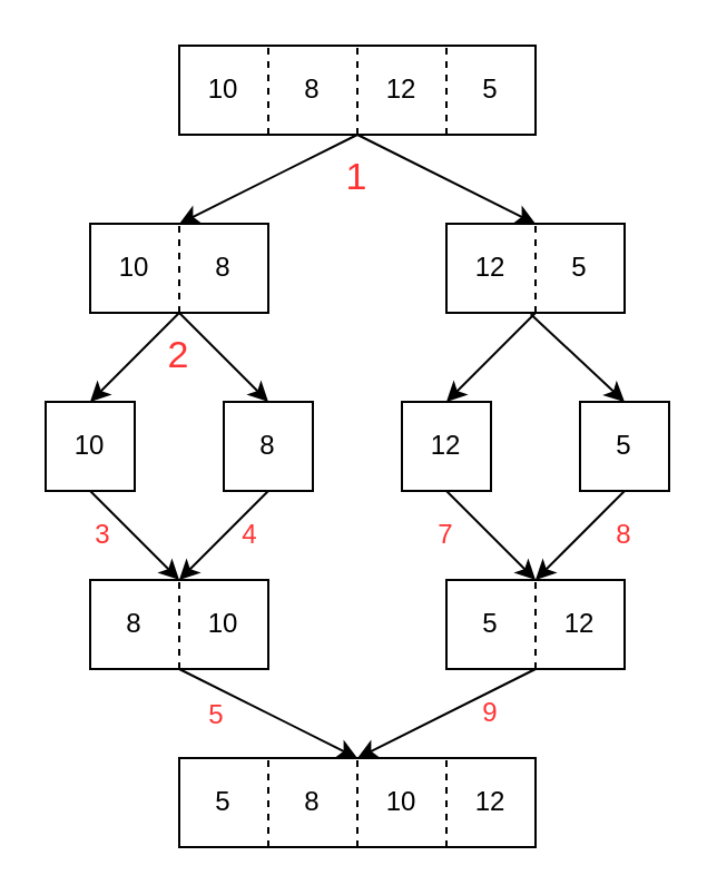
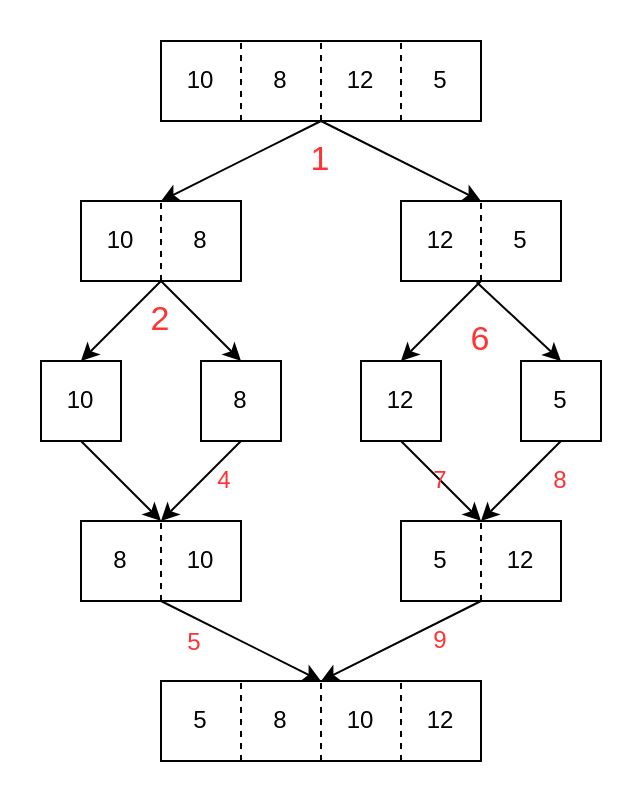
  <mxCell id="0" />
  <mxCell id="1" parent="0" />
  <mxCell id="2" value="" style="rounded=0;whiteSpace=wrap;html=1;" vertex="1" parent="1"><mxGeometry x="80" y="20" width="160" height="40" as="geometry" /></mxCell>
  <mxCell id="3" value="" style="endArrow=none;dashed=1;html=1;entryX=0.25;entryY=0;entryDx=0;entryDy=0;" edge="1" parent="1" target="2"><mxGeometry width="50" height="50" relative="1" as="geometry"><mxPoint x="120" y="60" as="sourcePoint" /><mxPoint x="60" y="60" as="targetPoint" /><Array as="points"><mxPoint x="120" y="60" /></Array></mxGeometry></mxCell>
  <mxCell id="4" value="" style="endArrow=none;dashed=1;html=1;entryX=0.5;entryY=0;entryDx=0;entryDy=0;exitX=0.5;exitY=1;exitDx=0;exitDy=0;" edge="1" parent="1" source="2" target="2"><mxGeometry width="50" height="50" relative="1" as="geometry"><mxPoint x="130" y="70" as="sourcePoint" /><mxPoint x="130" y="30" as="targetPoint" /><Array as="points" /></mxGeometry></mxCell>
  <mxCell id="5" value="" style="endArrow=none;dashed=1;html=1;entryX=0.75;entryY=0;entryDx=0;entryDy=0;exitX=0.75;exitY=1;exitDx=0;exitDy=0;" edge="1" parent="1" source="2" target="2"><mxGeometry width="50" height="50" relative="1" as="geometry"><mxPoint x="170" y="70" as="sourcePoint" /><mxPoint x="170" y="30" as="targetPoint" /><Array as="points" /></mxGeometry></mxCell>
  <mxCell id="6" value="" style="rounded=0;whiteSpace=wrap;html=1;" vertex="1" parent="1"><mxGeometry x="40" y="100" width="80" height="40" as="geometry" /></mxCell>
  <mxCell id="7" value="" style="endArrow=none;dashed=1;html=1;entryX=0.5;entryY=0;entryDx=0;entryDy=0;exitX=0.5;exitY=1;exitDx=0;exitDy=0;" edge="1" parent="1" source="6" target="6"><mxGeometry width="50" height="50" relative="1" as="geometry"><mxPoint x="200" y="170" as="sourcePoint" /><mxPoint x="250" y="120" as="targetPoint" /></mxGeometry></mxCell>
  <mxCell id="8" value="" style="rounded=0;whiteSpace=wrap;html=1;" vertex="1" parent="1"><mxGeometry x="200" y="100" width="80" height="40" as="geometry" /></mxCell>
  <mxCell id="9" value="" style="endArrow=none;dashed=1;html=1;entryX=0.5;entryY=0;entryDx=0;entryDy=0;exitX=0.5;exitY=1;exitDx=0;exitDy=0;" edge="1" parent="1" source="8" target="8"><mxGeometry width="50" height="50" relative="1" as="geometry"><mxPoint x="360" y="170" as="sourcePoint" /><mxPoint x="410" y="120" as="targetPoint" /></mxGeometry></mxCell>
  <mxCell id="10" value="" style="rounded=0;whiteSpace=wrap;html=1;" vertex="1" parent="1"><mxGeometry x="100" y="180" width="40" height="40" as="geometry" /></mxCell>
  <mxCell id="11" value="" style="rounded=0;whiteSpace=wrap;html=1;" vertex="1" parent="1"><mxGeometry x="20" y="180" width="40" height="40" as="geometry" /></mxCell>
  <mxCell id="12" value="" style="rounded=0;whiteSpace=wrap;html=1;" vertex="1" parent="1"><mxGeometry x="260" y="180" width="40" height="40" as="geometry" /></mxCell>
  <mxCell id="13" value="" style="rounded=0;whiteSpace=wrap;html=1;" vertex="1" parent="1"><mxGeometry x="180" y="180" width="40" height="40" as="geometry" /></mxCell>
  <mxCell id="14" value="10" style="text;html=1;strokeColor=none;fillColor=none;align=center;verticalAlign=middle;whiteSpace=wrap;rounded=0;" vertex="1" parent="1"><mxGeometry x="80" y="30" width="40" height="20" as="geometry" /></mxCell>
  <mxCell id="15" value="8" style="text;html=1;strokeColor=none;fillColor=none;align=center;verticalAlign=middle;whiteSpace=wrap;rounded=0;" vertex="1" parent="1"><mxGeometry x="120" y="30" width="40" height="20" as="geometry" /></mxCell>
  <mxCell id="16" value="12" style="text;html=1;strokeColor=none;fillColor=none;align=center;verticalAlign=middle;whiteSpace=wrap;rounded=0;" vertex="1" parent="1"><mxGeometry x="160" y="30" width="40" height="20" as="geometry" /></mxCell>
  <mxCell id="17" value="5" style="text;html=1;strokeColor=none;fillColor=none;align=center;verticalAlign=middle;whiteSpace=wrap;rounded=0;" vertex="1" parent="1"><mxGeometry x="200" y="30" width="40" height="20" as="geometry" /></mxCell>
  <mxCell id="18" value="" style="rounded=0;whiteSpace=wrap;html=1;" vertex="1" parent="1"><mxGeometry x="40" y="260" width="80" height="40" as="geometry" /></mxCell>
  <mxCell id="19" value="" style="endArrow=none;dashed=1;html=1;entryX=0.5;entryY=0;entryDx=0;entryDy=0;exitX=0.5;exitY=1;exitDx=0;exitDy=0;" edge="1" parent="1" source="18" target="18"><mxGeometry width="50" height="50" relative="1" as="geometry"><mxPoint x="200" y="330" as="sourcePoint" /><mxPoint x="250" y="280" as="targetPoint" /></mxGeometry></mxCell>
  <mxCell id="20" value="" style="rounded=0;whiteSpace=wrap;html=1;" vertex="1" parent="1"><mxGeometry x="200" y="260" width="80" height="40" as="geometry" /></mxCell>
  <mxCell id="21" value="" style="endArrow=none;dashed=1;html=1;entryX=0.5;entryY=0;entryDx=0;entryDy=0;exitX=0.5;exitY=1;exitDx=0;exitDy=0;" edge="1" parent="1" source="20" target="20"><mxGeometry width="50" height="50" relative="1" as="geometry"><mxPoint x="360" y="330" as="sourcePoint" /><mxPoint x="410" y="280" as="targetPoint" /></mxGeometry></mxCell>
  <mxCell id="22" value="" style="rounded=0;whiteSpace=wrap;html=1;" vertex="1" parent="1"><mxGeometry x="80" y="340" width="160" height="40" as="geometry" /></mxCell>
  <mxCell id="23" value="" style="endArrow=none;dashed=1;html=1;entryX=0.25;entryY=0;entryDx=0;entryDy=0;" edge="1" parent="1" target="22"><mxGeometry width="50" height="50" relative="1" as="geometry"><mxPoint x="120" y="380" as="sourcePoint" /><mxPoint x="60" y="380" as="targetPoint" /><Array as="points"><mxPoint x="120" y="380" /></Array></mxGeometry></mxCell>
  <mxCell id="24" value="" style="endArrow=none;dashed=1;html=1;entryX=0.5;entryY=0;entryDx=0;entryDy=0;exitX=0.5;exitY=1;exitDx=0;exitDy=0;" edge="1" parent="1" source="22" target="22"><mxGeometry width="50" height="50" relative="1" as="geometry"><mxPoint x="130" y="390" as="sourcePoint" /><mxPoint x="130" y="350" as="targetPoint" /><Array as="points" /></mxGeometry></mxCell>
  <mxCell id="25" value="" style="endArrow=none;dashed=1;html=1;entryX=0.75;entryY=0;entryDx=0;entryDy=0;exitX=0.75;exitY=1;exitDx=0;exitDy=0;" edge="1" parent="1" source="22" target="22"><mxGeometry width="50" height="50" relative="1" as="geometry"><mxPoint x="170" y="390" as="sourcePoint" /><mxPoint x="170" y="350" as="targetPoint" /><Array as="points" /></mxGeometry></mxCell>
  <mxCell id="26" value="5" style="text;html=1;strokeColor=none;fillColor=none;align=center;verticalAlign=middle;whiteSpace=wrap;rounded=0;" vertex="1" parent="1"><mxGeometry x="80" y="350" width="40" height="20" as="geometry" /></mxCell>
  <mxCell id="27" value="8" style="text;html=1;strokeColor=none;fillColor=none;align=center;verticalAlign=middle;whiteSpace=wrap;rounded=0;" vertex="1" parent="1"><mxGeometry x="120" y="350" width="40" height="20" as="geometry" /></mxCell>
  <mxCell id="28" value="10" style="text;html=1;strokeColor=none;fillColor=none;align=center;verticalAlign=middle;whiteSpace=wrap;rounded=0;" vertex="1" parent="1"><mxGeometry x="160" y="350" width="40" height="20" as="geometry" /></mxCell>
  <mxCell id="29" value="12" style="text;html=1;strokeColor=none;fillColor=none;align=center;verticalAlign=middle;whiteSpace=wrap;rounded=0;" vertex="1" parent="1"><mxGeometry x="200" y="350" width="40" height="20" as="geometry" /></mxCell>
  <mxCell id="30" value="10" style="text;html=1;strokeColor=none;fillColor=none;align=center;verticalAlign=middle;whiteSpace=wrap;rounded=0;" vertex="1" parent="1"><mxGeometry x="40" y="110" width="40" height="20" as="geometry" /></mxCell>
  <mxCell id="31" value="8" style="text;html=1;strokeColor=none;fillColor=none;align=center;verticalAlign=middle;whiteSpace=wrap;rounded=0;" vertex="1" parent="1"><mxGeometry x="80" y="110" width="40" height="20" as="geometry" /></mxCell>
  <mxCell id="32" value="12" style="text;html=1;strokeColor=none;fillColor=none;align=center;verticalAlign=middle;whiteSpace=wrap;rounded=0;" vertex="1" parent="1"><mxGeometry x="200" y="110" width="40" height="20" as="geometry" /></mxCell>
  <mxCell id="33" value="5" style="text;html=1;strokeColor=none;fillColor=none;align=center;verticalAlign=middle;whiteSpace=wrap;rounded=0;" vertex="1" parent="1"><mxGeometry x="240" y="110" width="40" height="20" as="geometry" /></mxCell>
  <mxCell id="34" value="10" style="text;html=1;strokeColor=none;fillColor=none;align=center;verticalAlign=middle;whiteSpace=wrap;rounded=0;" vertex="1" parent="1"><mxGeometry x="20" y="190" width="40" height="20" as="geometry" /></mxCell>
  <mxCell id="35" value="8" style="text;html=1;strokeColor=none;fillColor=none;align=center;verticalAlign=middle;whiteSpace=wrap;rounded=0;" vertex="1" parent="1"><mxGeometry x="100" y="190" width="40" height="20" as="geometry" /></mxCell>
  <mxCell id="36" value="12" style="text;html=1;strokeColor=none;fillColor=none;align=center;verticalAlign=middle;whiteSpace=wrap;rounded=0;" vertex="1" parent="1"><mxGeometry x="180" y="190" width="40" height="20" as="geometry" /></mxCell>
  <mxCell id="37" value="5" style="text;html=1;strokeColor=none;fillColor=none;align=center;verticalAlign=middle;whiteSpace=wrap;rounded=0;" vertex="1" parent="1"><mxGeometry x="260" y="190" width="40" height="20" as="geometry" /></mxCell>
  <mxCell id="38" value="8" style="text;html=1;strokeColor=none;fillColor=none;align=center;verticalAlign=middle;whiteSpace=wrap;rounded=0;" vertex="1" parent="1"><mxGeometry x="40" y="270" width="40" height="20" as="geometry" /></mxCell>
  <mxCell id="39" value="10" style="text;html=1;strokeColor=none;fillColor=none;align=center;verticalAlign=middle;whiteSpace=wrap;rounded=0;" vertex="1" parent="1"><mxGeometry x="80" y="270" width="40" height="20" as="geometry" /></mxCell>
  <mxCell id="40" value="12" style="text;html=1;strokeColor=none;fillColor=none;align=center;verticalAlign=middle;whiteSpace=wrap;rounded=0;" vertex="1" parent="1"><mxGeometry x="240" y="270" width="40" height="20" as="geometry" /></mxCell>
  <mxCell id="41" value="5" style="text;html=1;strokeColor=none;fillColor=none;align=center;verticalAlign=middle;whiteSpace=wrap;rounded=0;" vertex="1" parent="1"><mxGeometry x="200" y="270" width="40" height="20" as="geometry" /></mxCell>
  <mxCell id="42" value="" style="endArrow=classic;html=1;entryX=0.5;entryY=0;entryDx=0;entryDy=0;" edge="1" parent="1" target="6"><mxGeometry width="50" height="50" relative="1" as="geometry"><mxPoint x="160" y="60" as="sourcePoint" /><mxPoint x="210" y="90" as="targetPoint" /></mxGeometry></mxCell>
  <mxCell id="43" value="" style="endArrow=classic;html=1;exitX=0.5;exitY=1;exitDx=0;exitDy=0;" edge="1" parent="1" source="2"><mxGeometry width="50" height="50" relative="1" as="geometry"><mxPoint x="160" y="140" as="sourcePoint" /><mxPoint x="240" y="100" as="targetPoint" /></mxGeometry></mxCell>
  <mxCell id="44" value="" style="endArrow=classic;html=1;entryX=0.5;entryY=0;entryDx=0;entryDy=0;" edge="1" parent="1" target="11"><mxGeometry width="50" height="50" relative="1" as="geometry"><mxPoint x="80" y="140" as="sourcePoint" /><mxPoint x="210" y="110" as="targetPoint" /></mxGeometry></mxCell>
  <mxCell id="45" value="" style="endArrow=classic;html=1;entryX=0.5;entryY=0;entryDx=0;entryDy=0;exitX=0.5;exitY=1;exitDx=0;exitDy=0;" edge="1" parent="1" source="6" target="10"><mxGeometry width="50" height="50" relative="1" as="geometry"><mxPoint x="90" y="150" as="sourcePoint" /><mxPoint x="50" y="190" as="targetPoint" /></mxGeometry></mxCell>
  <mxCell id="46" value="" style="endArrow=classic;html=1;entryX=0.5;entryY=0;entryDx=0;entryDy=0;exitX=0.5;exitY=1;exitDx=0;exitDy=0;" edge="1" parent="1" source="8" target="13"><mxGeometry width="50" height="50" relative="1" as="geometry"><mxPoint x="90" y="150" as="sourcePoint" /><mxPoint x="50" y="190" as="targetPoint" /></mxGeometry></mxCell>
  <mxCell id="47" value="" style="endArrow=classic;html=1;entryX=0.5;entryY=0;entryDx=0;entryDy=0;exitX=0.473;exitY=1.015;exitDx=0;exitDy=0;exitPerimeter=0;" edge="1" parent="1" source="8" target="12"><mxGeometry width="50" height="50" relative="1" as="geometry"><mxPoint x="90" y="150" as="sourcePoint" /><mxPoint x="130" y="190" as="targetPoint" /></mxGeometry></mxCell>
  <mxCell id="48" value="" style="endArrow=classic;html=1;exitX=0.5;exitY=1;exitDx=0;exitDy=0;" edge="1" parent="1" source="11"><mxGeometry width="50" height="50" relative="1" as="geometry"><mxPoint x="160" y="280" as="sourcePoint" /><mxPoint x="80" y="260" as="targetPoint" /></mxGeometry></mxCell>
  <mxCell id="49" value="" style="endArrow=classic;html=1;exitX=0.5;exitY=1;exitDx=0;exitDy=0;entryX=0.5;entryY=0;entryDx=0;entryDy=0;" edge="1" parent="1" source="10" target="18"><mxGeometry width="50" height="50" relative="1" as="geometry"><mxPoint x="160" y="280" as="sourcePoint" /><mxPoint x="210" y="230" as="targetPoint" /></mxGeometry></mxCell>
  <mxCell id="50" value="" style="endArrow=classic;html=1;exitX=0.5;exitY=1;exitDx=0;exitDy=0;" edge="1" parent="1" source="13"><mxGeometry width="50" height="50" relative="1" as="geometry"><mxPoint x="160" y="280" as="sourcePoint" /><mxPoint x="240" y="260" as="targetPoint" /></mxGeometry></mxCell>
  <mxCell id="51" value="" style="endArrow=classic;html=1;exitX=0.5;exitY=1;exitDx=0;exitDy=0;" edge="1" parent="1" source="12"><mxGeometry width="50" height="50" relative="1" as="geometry"><mxPoint x="160" y="280" as="sourcePoint" /><mxPoint x="240" y="260" as="targetPoint" /></mxGeometry></mxCell>
  <mxCell id="52" value="" style="endArrow=classic;html=1;exitX=0.5;exitY=1;exitDx=0;exitDy=0;entryX=0.5;entryY=0;entryDx=0;entryDy=0;" edge="1" parent="1" source="18" target="22"><mxGeometry width="50" height="50" relative="1" as="geometry"><mxPoint x="160" y="280" as="sourcePoint" /><mxPoint x="210" y="230" as="targetPoint" /></mxGeometry></mxCell>
  <mxCell id="53" value="" style="endArrow=classic;html=1;exitX=0.5;exitY=1;exitDx=0;exitDy=0;entryX=0.5;entryY=0;entryDx=0;entryDy=0;" edge="1" parent="1" source="20" target="22"><mxGeometry width="50" height="50" relative="1" as="geometry"><mxPoint x="160" y="360" as="sourcePoint" /><mxPoint x="210" y="310" as="targetPoint" /></mxGeometry></mxCell>
  <mxCell id="54" value="1" style="text;html=1;strokeColor=none;fillColor=none;align=center;verticalAlign=middle;whiteSpace=wrap;rounded=1;fontColor=#FF3333;arcSize=50;fontSize=17;" vertex="1" parent="1"><mxGeometry x="140" y="70" width="40" height="20" as="geometry" /></mxCell>
  <mxCell id="55" value="2" style="text;html=1;strokeColor=none;fillColor=none;align=center;verticalAlign=middle;whiteSpace=wrap;rounded=1;fontColor=#FF3333;fontSize=17;" vertex="1" parent="1"><mxGeometry x="60" y="150" width="40" height="20" as="geometry" /></mxCell>
- <mxCell id="56" value="3" style="text;html=1;strokeColor=none;fillColor=none;align=center;verticalAlign=middle;whiteSpace=wrap;rounded=0;fontSize=12;fontColor=#FF3333;" vertex="1" parent="1"><mxGeometry x="26" y="230" width="40" height="20" as="geometry" /></mxCell>
  <mxCell id="57" value="4" style="text;html=1;strokeColor=none;fillColor=none;align=center;verticalAlign=middle;whiteSpace=wrap;rounded=0;fontSize=12;fontColor=#FF3333;" vertex="1" parent="1"><mxGeometry x="92" y="230" width="40" height="20" as="geometry" /></mxCell>
  <mxCell id="58" value="&lt;font style=&quot;font-size: 12px&quot;&gt;5&lt;/font&gt;" style="text;html=1;strokeColor=none;fillColor=none;align=center;verticalAlign=middle;whiteSpace=wrap;rounded=1;fontColor=#FF3333;fontSize=17;" vertex="1" parent="1"><mxGeometry x="77" y="310" width="40" height="20" as="geometry" /></mxCell>
- <mxCell id="60" value="7" style="text;html=1;strokeColor=none;fillColor=none;align=center;verticalAlign=middle;whiteSpace=wrap;rounded=0;fontSize=12;fontColor=#FF3333;" vertex="1" parent="1"><mxGeometry x="180" y="230" width="40" height="20" as="geometry" /></mxCell>
+ <mxCell id="59" value="&lt;font style=&quot;font-size: 17px&quot;&gt;6&lt;/font&gt;" style="text;html=1;strokeColor=none;fillColor=none;align=center;verticalAlign=middle;whiteSpace=wrap;rounded=0;fontSize=12;fontColor=#FF3333;" vertex="1" parent="1"><mxGeometry x="220" y="160" width="40" height="20" as="geometry" /></mxCell>
+ <mxCell id="60" value="7" style="text;html=1;strokeColor=none;fillColor=none;align=center;verticalAlign=middle;whiteSpace=wrap;rounded=0;fontSize=12;fontColor=#FF3333;" vertex="1" parent="1"><mxGeometry x="200" y="230" width="40" height="20" as="geometry" /></mxCell>
  <mxCell id="61" value="8" style="text;html=1;strokeColor=none;fillColor=none;align=center;verticalAlign=middle;whiteSpace=wrap;rounded=0;fontSize=12;fontColor=#FF3333;" vertex="1" parent="1"><mxGeometry x="260" y="230" width="40" height="20" as="geometry" /></mxCell>
  <mxCell id="62" value="9" style="text;html=1;strokeColor=none;fillColor=none;align=center;verticalAlign=middle;whiteSpace=wrap;rounded=0;fontSize=12;fontColor=#FF3333;" vertex="1" parent="1"><mxGeometry x="200" y="310" width="40" height="20" as="geometry" /></mxCell>
